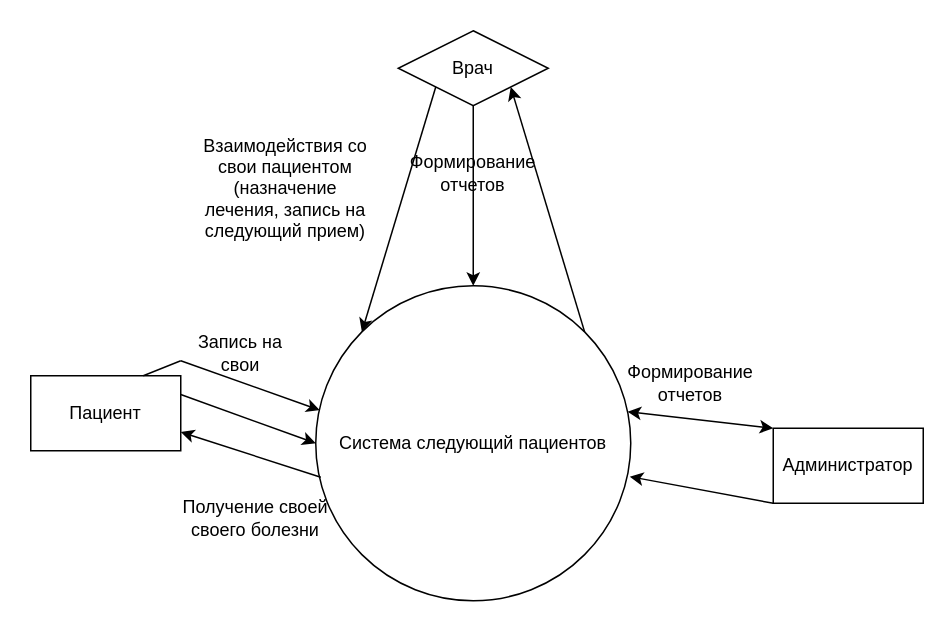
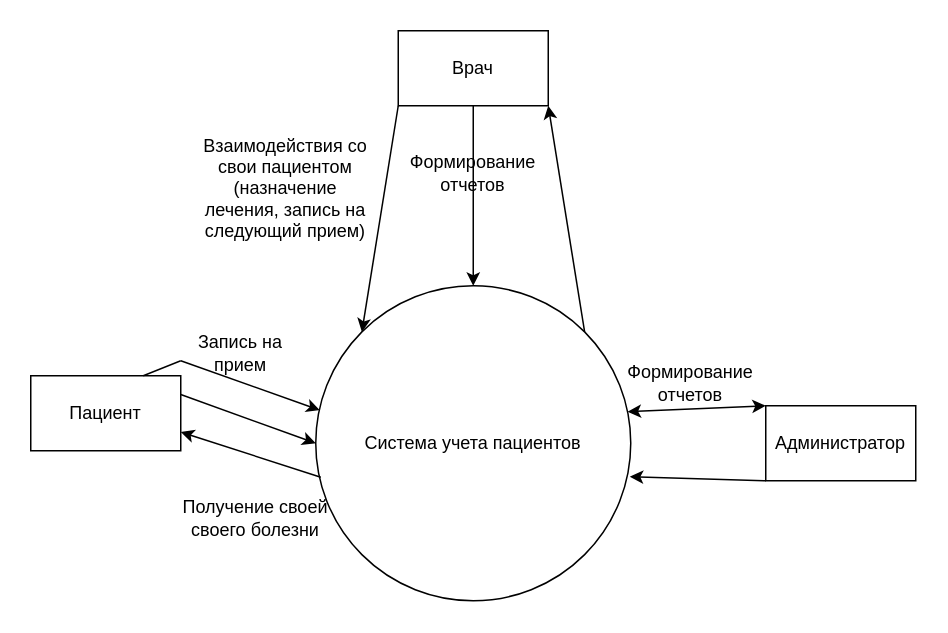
  <mxCell id="0" />
  <mxCell id="1" parent="0" />
- <mxCell id="2" value="Система следующий пациентов" style="shape=ellipse;html=1;dashed=0;whiteSpace=wrap;aspect=fixed;perimeter=ellipsePerimeter;" vertex="1" parent="1"><mxGeometry x="210" y="190" width="210" height="210" as="geometry" /></mxCell>
+ <mxCell id="2" value="Система учета пациентов" style="shape=ellipse;html=1;dashed=0;whiteSpace=wrap;aspect=fixed;perimeter=ellipsePerimeter;" vertex="1" parent="1"><mxGeometry x="210" y="190" width="210" height="210" as="geometry" /></mxCell>
  <mxCell id="3" value="Пациент" style="html=1;dashed=0;whiteSpace=wrap;" vertex="1" parent="1"><mxGeometry x="20" y="250" width="100" height="50" as="geometry" /></mxCell>
- <mxCell id="4" value="Врач" style="rhombus;html=1;dashed=0;whiteSpace=wrap;" vertex="1" parent="1"><mxGeometry x="265" y="20" width="100" height="50" as="geometry" /></mxCell>
- <mxCell id="5" value="Администратор" style="html=1;dashed=0;whiteSpace=wrap;" vertex="1" parent="1"><mxGeometry x="515" y="285" width="100" height="50" as="geometry" /></mxCell>
+ <mxCell id="4" value="Врач" style="html=1;dashed=0;whiteSpace=wrap;" vertex="1" parent="1"><mxGeometry x="265" y="20" width="100" height="50" as="geometry" /></mxCell>
+ <mxCell id="5" value="Администратор" style="html=1;dashed=0;whiteSpace=wrap;" vertex="1" parent="1"><mxGeometry x="510" y="270" width="100" height="50" as="geometry" /></mxCell>
  <mxCell id="6" value="" style="endArrow=classic;html=1;rounded=0;exitX=1;exitY=0.25;exitDx=0;exitDy=0;entryX=0;entryY=0.5;entryDx=0;entryDy=0;" edge="1" parent="1" source="3" target="2"><mxGeometry width="50" height="50" relative="1" as="geometry"><mxPoint x="270" y="340" as="sourcePoint" /><mxPoint x="320" y="290" as="targetPoint" /></mxGeometry></mxCell>
  <mxCell id="7" value="" style="endArrow=classic;html=1;rounded=0;exitX=0;exitY=1;exitDx=0;exitDy=0;entryX=0;entryY=0;entryDx=0;entryDy=0;" edge="1" parent="1" source="4" target="2"><mxGeometry width="50" height="50" relative="1" as="geometry"><mxPoint x="290" y="70" as="sourcePoint" /><mxPoint x="290" y="190" as="targetPoint" /></mxGeometry></mxCell>
  <mxCell id="8" value="" style="endArrow=classic;html=1;rounded=0;entryX=1;entryY=1;entryDx=0;entryDy=0;exitX=1;exitY=0;exitDx=0;exitDy=0;" edge="1" parent="1" source="2" target="4"><mxGeometry width="50" height="50" relative="1" as="geometry"><mxPoint x="330" y="180" as="sourcePoint" /><mxPoint x="320" y="290" as="targetPoint" /></mxGeometry></mxCell>
  <mxCell id="9" value="" style="endArrow=classic;html=1;rounded=0;exitX=0.016;exitY=0.608;exitDx=0;exitDy=0;exitPerimeter=0;entryX=1;entryY=0.75;entryDx=0;entryDy=0;" edge="1" parent="1" source="2" target="3"><mxGeometry width="50" height="50" relative="1" as="geometry"><mxPoint x="270" y="340" as="sourcePoint" /><mxPoint x="320" y="290" as="targetPoint" /></mxGeometry></mxCell>
  <mxCell id="10" value="" style="endArrow=none;html=1;rounded=0;exitX=0.75;exitY=0;exitDx=0;exitDy=0;" edge="1" parent="1" source="3"><mxGeometry width="50" height="50" relative="1" as="geometry"><mxPoint x="300" y="340" as="sourcePoint" /><mxPoint x="120" y="240" as="targetPoint" /></mxGeometry></mxCell>
  <mxCell id="11" value="" style="endArrow=classic;html=1;rounded=0;entryX=0.013;entryY=0.395;entryDx=0;entryDy=0;entryPerimeter=0;" edge="1" parent="1" target="2"><mxGeometry width="50" height="50" relative="1" as="geometry"><mxPoint x="120" y="240" as="sourcePoint" /><mxPoint x="350" y="290" as="targetPoint" /></mxGeometry></mxCell>
- <mxCell id="12" value="Запись на свои" style="text;html=1;align=center;verticalAlign=middle;whiteSpace=wrap;rounded=0;" vertex="1" parent="1"><mxGeometry x="130" y="220" width="60" height="30" as="geometry" /></mxCell>
+ <mxCell id="12" value="Запись на прием" style="text;html=1;align=center;verticalAlign=middle;whiteSpace=wrap;rounded=0;" vertex="1" parent="1"><mxGeometry x="130" y="220" width="60" height="30" as="geometry" /></mxCell>
  <mxCell id="13" value="Получение своей своего болезни" style="text;html=1;align=center;verticalAlign=middle;whiteSpace=wrap;rounded=0;" vertex="1" parent="1"><mxGeometry x="120" y="330" width="100" height="30" as="geometry" /></mxCell>
  <mxCell id="14" value="Взаимодействия со свои пациентом&lt;div&gt;(назначение лечения, запись на следующий прием)&lt;/div&gt;" style="text;html=1;align=center;verticalAlign=middle;whiteSpace=wrap;rounded=0;" vertex="1" parent="1"><mxGeometry x="130" y="110" width="120" height="30" as="geometry" /></mxCell>
  <mxCell id="15" value="" style="endArrow=classic;html=1;rounded=0;exitX=0.5;exitY=1;exitDx=0;exitDy=0;entryX=0.5;entryY=0;entryDx=0;entryDy=0;" edge="1" parent="1" source="4" target="2"><mxGeometry width="50" height="50" relative="1" as="geometry"><mxPoint x="330" y="260" as="sourcePoint" /><mxPoint x="380" y="210" as="targetPoint" /></mxGeometry></mxCell>
  <mxCell id="16" value="Формирование отчетов" style="text;html=1;align=center;verticalAlign=middle;whiteSpace=wrap;rounded=0;" vertex="1" parent="1"><mxGeometry x="285" y="100" width="60" height="30" as="geometry" /></mxCell>
  <mxCell id="17" value="Формирование отчетов" style="text;html=1;align=center;verticalAlign=middle;whiteSpace=wrap;rounded=0;" vertex="1" parent="1"><mxGeometry x="430" y="240" width="60" height="30" as="geometry" /></mxCell>
  <mxCell id="18" value="" style="endArrow=classic;startArrow=classic;html=1;rounded=0;entryX=0;entryY=0;entryDx=0;entryDy=0;exitX=0.99;exitY=0.4;exitDx=0;exitDy=0;exitPerimeter=0;" edge="1" parent="1" source="2" target="5"><mxGeometry width="50" height="50" relative="1" as="geometry"><mxPoint x="330" y="260" as="sourcePoint" /><mxPoint x="380" y="210" as="targetPoint" /></mxGeometry></mxCell>
  <mxCell id="19" value="" style="endArrow=classic;html=1;rounded=0;exitX=0;exitY=1;exitDx=0;exitDy=0;entryX=0.997;entryY=0.606;entryDx=0;entryDy=0;entryPerimeter=0;" edge="1" parent="1" source="5" target="2"><mxGeometry width="50" height="50" relative="1" as="geometry"><mxPoint x="330" y="260" as="sourcePoint" /><mxPoint x="380" y="210" as="targetPoint" /></mxGeometry></mxCell>
